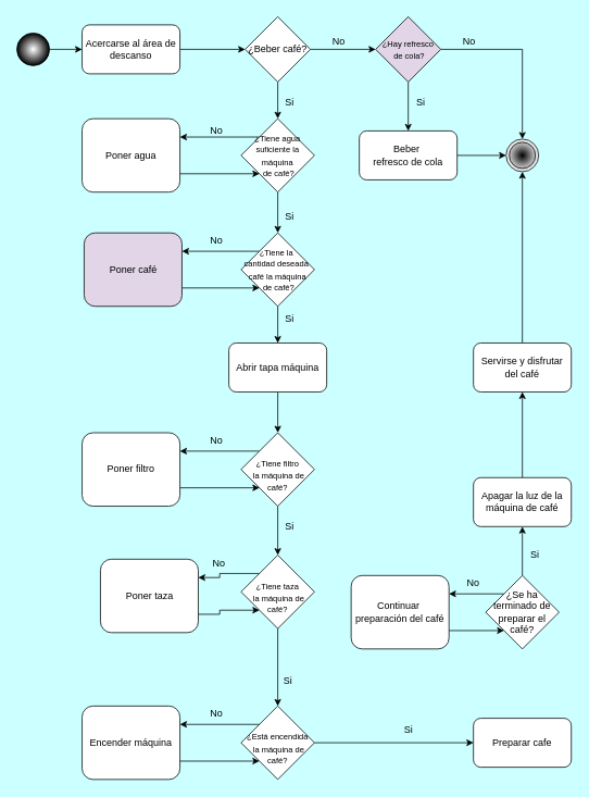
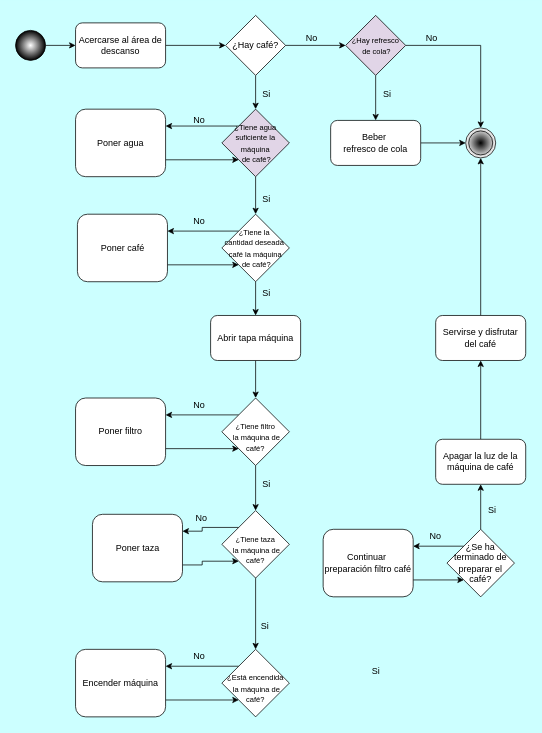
  <mxCell id="0" />
  <mxCell id="1" parent="0" />
  <mxCell id="2" style="edgeStyle=orthogonalEdgeStyle;rounded=0;orthogonalLoop=1;jettySize=auto;html=1;exitX=1;exitY=0.5;exitDx=0;exitDy=0;entryX=0;entryY=0.5;entryDx=0;entryDy=0;" parent="1" source="3" target="11" edge="1"><mxGeometry relative="1" as="geometry" /></mxCell>
  <mxCell id="3" value="Acercarse al área de descanso" style="rounded=1;whiteSpace=wrap;html=1;" parent="1" vertex="1"><mxGeometry x="100" y="30" width="120" height="60" as="geometry" /></mxCell>
  <mxCell id="4" style="edgeStyle=orthogonalEdgeStyle;rounded=0;orthogonalLoop=1;jettySize=auto;html=1;exitX=1;exitY=0.5;exitDx=0;exitDy=0;entryX=0;entryY=0.5;entryDx=0;entryDy=0;" parent="1" source="5" target="3" edge="1"><mxGeometry relative="1" as="geometry" /></mxCell>
  <mxCell id="5" value="" style="ellipse;whiteSpace=wrap;html=1;aspect=fixed;fillColor=#FFFFFF;fillStyle=auto;gradientColor=#000000;gradientDirection=radial;" parent="1" vertex="1"><mxGeometry x="20" y="40" width="40" height="40" as="geometry" /></mxCell>
  <mxCell id="6" value="" style="ellipse;shape=doubleEllipse;whiteSpace=wrap;html=1;aspect=fixed;gradientColor=#FFFFFF;gradientDirection=radial;fillColor=#000000;" parent="1" vertex="1"><mxGeometry x="620" y="170" width="40" height="40" as="geometry" /></mxCell>
  <mxCell id="7" value="No" style="text;html=1;strokeColor=none;fillColor=none;align=center;verticalAlign=middle;whiteSpace=wrap;rounded=0;" parent="1" vertex="1"><mxGeometry x="400" y="40" width="30" height="20" as="geometry" /></mxCell>
  <mxCell id="8" value="Si" style="text;html=1;align=center;verticalAlign=middle;resizable=0;points=[];autosize=1;strokeColor=none;fillColor=none;" parent="1" vertex="1"><mxGeometry x="500" y="110" width="30" height="30" as="geometry" /></mxCell>
  <mxCell id="9" style="edgeStyle=orthogonalEdgeStyle;rounded=0;orthogonalLoop=1;jettySize=auto;html=1;exitX=1;exitY=0.5;exitDx=0;exitDy=0;entryX=0;entryY=0.5;entryDx=0;entryDy=0;" parent="1" source="11" target="14" edge="1"><mxGeometry relative="1" as="geometry" /></mxCell>
  <mxCell id="10" style="edgeStyle=orthogonalEdgeStyle;rounded=0;orthogonalLoop=1;jettySize=auto;html=1;exitX=0.5;exitY=1;exitDx=0;exitDy=0;" parent="1" source="11" target="19" edge="1"><mxGeometry relative="1" as="geometry" /></mxCell>
- <mxCell id="11" value="¿Beber café?" style="rhombus;whiteSpace=wrap;html=1;" parent="1" vertex="1"><mxGeometry x="300" y="20" width="80" height="80" as="geometry" /></mxCell>
+ <mxCell id="11" value="¿Hay café?" style="rhombus;whiteSpace=wrap;html=1;" parent="1" vertex="1"><mxGeometry x="300" y="20" width="80" height="80" as="geometry" /></mxCell>
  <mxCell id="12" style="edgeStyle=orthogonalEdgeStyle;rounded=0;orthogonalLoop=1;jettySize=auto;html=1;exitX=0.5;exitY=1;exitDx=0;exitDy=0;" parent="1" source="14" target="17" edge="1"><mxGeometry relative="1" as="geometry" /></mxCell>
  <mxCell id="13" style="edgeStyle=orthogonalEdgeStyle;rounded=0;orthogonalLoop=1;jettySize=auto;html=1;exitX=1;exitY=0.5;exitDx=0;exitDy=0;entryX=0.5;entryY=0;entryDx=0;entryDy=0;" edge="1" parent="1" source="14" target="6"><mxGeometry relative="1" as="geometry" /></mxCell>
  <mxCell id="14" value="&lt;div&gt;&lt;font style=&quot;font-size: 10px;&quot;&gt;¿Hay refresco&lt;/font&gt;&lt;/div&gt;&lt;div&gt;&lt;font style=&quot;font-size: 10px;&quot;&gt;&amp;nbsp;de cola?&lt;/font&gt;&lt;/div&gt;" style="rhombus;whiteSpace=wrap;html=1;fillColor=#e1d5e7;" parent="1" vertex="1"><mxGeometry x="460" y="20" width="80" height="80" as="geometry" /></mxCell>
  <mxCell id="15" value="No" style="text;html=1;strokeColor=none;fillColor=none;align=center;verticalAlign=middle;whiteSpace=wrap;rounded=0;" parent="1" vertex="1"><mxGeometry x="560" y="45" width="30" height="10" as="geometry" /></mxCell>
  <mxCell id="16" style="edgeStyle=orthogonalEdgeStyle;rounded=0;orthogonalLoop=1;jettySize=auto;html=1;exitX=1;exitY=0.5;exitDx=0;exitDy=0;" edge="1" parent="1" source="17" target="6"><mxGeometry relative="1" as="geometry" /></mxCell>
  <mxCell id="17" value="&lt;div&gt;Beber&amp;nbsp;&lt;/div&gt;&lt;div&gt;refresco de cola&lt;/div&gt;" style="rounded=1;whiteSpace=wrap;html=1;" parent="1" vertex="1"><mxGeometry x="440" y="160" width="120" height="60" as="geometry" /></mxCell>
  <mxCell id="18" style="edgeStyle=orthogonalEdgeStyle;rounded=0;orthogonalLoop=1;jettySize=auto;html=1;exitX=0.5;exitY=1;exitDx=0;exitDy=0;" parent="1" source="19" target="26" edge="1"><mxGeometry relative="1" as="geometry" /></mxCell>
- <mxCell id="19" value="&lt;br&gt;&lt;div&gt;&lt;font style=&quot;font-size: 10px;&quot;&gt;¿Tiene agua suficiente la máquina&lt;/font&gt;&lt;/div&gt;&lt;div&gt;&lt;font style=&quot;font-size: 10px;&quot;&gt;&amp;nbsp;de café?&lt;/font&gt;&lt;/div&gt;&lt;div&gt;&lt;br&gt;&lt;/div&gt;" style="rhombus;whiteSpace=wrap;html=1;" parent="1" vertex="1"><mxGeometry x="295" y="145" width="90" height="90" as="geometry" /></mxCell>
+ <mxCell id="19" value="&lt;br&gt;&lt;div&gt;&lt;font style=&quot;font-size: 10px;&quot;&gt;¿Tiene agua suficiente la máquina&lt;/font&gt;&lt;/div&gt;&lt;div&gt;&lt;font style=&quot;font-size: 10px;&quot;&gt;&amp;nbsp;de café?&lt;/font&gt;&lt;/div&gt;&lt;div&gt;&lt;br&gt;&lt;/div&gt;" style="rhombus;whiteSpace=wrap;html=1;fillColor=#e1d5e7;" parent="1" vertex="1"><mxGeometry x="295" y="145" width="90" height="90" as="geometry" /></mxCell>
  <mxCell id="20" value="Si" style="text;html=1;align=center;verticalAlign=middle;resizable=0;points=[];autosize=1;strokeColor=none;fillColor=none;" parent="1" vertex="1"><mxGeometry x="339" y="110" width="30" height="30" as="geometry" /></mxCell>
  <mxCell id="21" style="edgeStyle=orthogonalEdgeStyle;rounded=0;orthogonalLoop=1;jettySize=auto;html=1;exitX=1;exitY=0.75;exitDx=0;exitDy=0;entryX=0;entryY=1;entryDx=0;entryDy=0;" edge="1" parent="1" source="22" target="19"><mxGeometry relative="1" as="geometry" /></mxCell>
  <mxCell id="22" value="Poner agua" style="rounded=1;whiteSpace=wrap;html=1;" parent="1" vertex="1"><mxGeometry x="100" y="145" width="120" height="90" as="geometry" /></mxCell>
  <mxCell id="23" value="No" style="text;html=1;strokeColor=none;fillColor=none;align=center;verticalAlign=middle;whiteSpace=wrap;rounded=0;" parent="1" vertex="1"><mxGeometry x="250" y="150" width="30" height="20" as="geometry" /></mxCell>
  <mxCell id="24" style="edgeStyle=orthogonalEdgeStyle;rounded=0;orthogonalLoop=1;jettySize=auto;html=1;exitX=0.5;exitY=1;exitDx=0;exitDy=0;entryX=0.5;entryY=0;entryDx=0;entryDy=0;" edge="1" parent="1" source="26" target="34"><mxGeometry relative="1" as="geometry" /></mxCell>
  <mxCell id="25" style="edgeStyle=orthogonalEdgeStyle;rounded=0;orthogonalLoop=1;jettySize=auto;html=1;exitX=0;exitY=0;exitDx=0;exitDy=0;entryX=1;entryY=0.25;entryDx=0;entryDy=0;" edge="1" parent="1" source="26" target="37"><mxGeometry relative="1" as="geometry" /></mxCell>
  <mxCell id="26" value="&lt;br&gt;&lt;div&gt;&lt;font style=&quot;font-size: 10px;&quot;&gt;¿Tiene la&amp;nbsp;&lt;/font&gt;&lt;/div&gt;&lt;div&gt;&lt;font style=&quot;font-size: 10px;&quot;&gt;cantidad deseada&amp;nbsp; café la máquina&lt;/font&gt;&lt;/div&gt;&lt;div&gt;&lt;font style=&quot;font-size: 10px;&quot;&gt;&amp;nbsp;de café?&lt;/font&gt;&lt;/div&gt;&lt;div&gt;&lt;font style=&quot;font-size: 10px;&quot;&gt;&lt;br&gt;&lt;/font&gt;&lt;/div&gt;" style="rhombus;whiteSpace=wrap;html=1;" parent="1" vertex="1"><mxGeometry x="295" y="285" width="90" height="90" as="geometry" /></mxCell>
  <mxCell id="27" value="Si" style="text;html=1;align=center;verticalAlign=middle;resizable=0;points=[];autosize=1;strokeColor=none;fillColor=none;" parent="1" vertex="1"><mxGeometry x="339" y="250" width="30" height="30" as="geometry" /></mxCell>
  <mxCell id="28" style="edgeStyle=orthogonalEdgeStyle;rounded=0;orthogonalLoop=1;jettySize=auto;html=1;exitX=0;exitY=0;exitDx=0;exitDy=0;entryX=1;entryY=0.25;entryDx=0;entryDy=0;" edge="1" parent="1" source="30" target="39"><mxGeometry relative="1" as="geometry" /></mxCell>
  <mxCell id="29" style="edgeStyle=orthogonalEdgeStyle;rounded=0;orthogonalLoop=1;jettySize=auto;html=1;exitX=0.5;exitY=1;exitDx=0;exitDy=0;" edge="1" parent="1" source="30" target="43"><mxGeometry relative="1" as="geometry" /></mxCell>
  <mxCell id="30" value="&lt;br&gt;&lt;div&gt;&lt;font style=&quot;font-size: 10px;&quot;&gt;¿Tiene filtro&lt;/font&gt;&lt;/div&gt;&lt;div&gt;&lt;font style=&quot;font-size: 10px;&quot;&gt;&amp;nbsp;la máquina de café?&lt;/font&gt;&lt;/div&gt;" style="rhombus;whiteSpace=wrap;html=1;" parent="1" vertex="1"><mxGeometry x="295" y="530" width="90" height="90" as="geometry" /></mxCell>
  <mxCell id="31" value="No" style="text;html=1;strokeColor=none;fillColor=none;align=center;verticalAlign=middle;whiteSpace=wrap;rounded=0;" parent="1" vertex="1"><mxGeometry x="250" y="285" width="30" height="20" as="geometry" /></mxCell>
  <mxCell id="32" value="Si" style="text;html=1;align=center;verticalAlign=middle;resizable=0;points=[];autosize=1;strokeColor=none;fillColor=none;" parent="1" vertex="1"><mxGeometry x="339" y="375" width="30" height="30" as="geometry" /></mxCell>
  <mxCell id="33" style="edgeStyle=orthogonalEdgeStyle;rounded=0;orthogonalLoop=1;jettySize=auto;html=1;exitX=0.5;exitY=1;exitDx=0;exitDy=0;entryX=0.5;entryY=0;entryDx=0;entryDy=0;" edge="1" parent="1" source="34" target="30"><mxGeometry relative="1" as="geometry" /></mxCell>
  <mxCell id="34" value="Abrir tapa máquina" style="rounded=1;whiteSpace=wrap;html=1;" vertex="1" parent="1"><mxGeometry x="280" y="420" width="120" height="60" as="geometry" /></mxCell>
  <mxCell id="35" style="edgeStyle=orthogonalEdgeStyle;rounded=0;orthogonalLoop=1;jettySize=auto;html=1;exitX=0;exitY=0;exitDx=0;exitDy=0;entryX=1;entryY=0.25;entryDx=0;entryDy=0;" edge="1" parent="1" source="19" target="22"><mxGeometry relative="1" as="geometry" /></mxCell>
  <mxCell id="36" style="edgeStyle=orthogonalEdgeStyle;rounded=0;orthogonalLoop=1;jettySize=auto;html=1;exitX=1;exitY=0.75;exitDx=0;exitDy=0;entryX=0;entryY=1;entryDx=0;entryDy=0;" edge="1" parent="1" source="37" target="26"><mxGeometry relative="1" as="geometry" /></mxCell>
- <mxCell id="37" value="Poner café" style="rounded=1;whiteSpace=wrap;html=1;fillColor=#e1d5e7;" vertex="1" parent="1"><mxGeometry x="102.5" y="285" width="120" height="90" as="geometry" /></mxCell>
+ <mxCell id="37" value="Poner café" style="rounded=1;whiteSpace=wrap;html=1;" vertex="1" parent="1"><mxGeometry x="102.5" y="285" width="120" height="90" as="geometry" /></mxCell>
  <mxCell id="38" style="edgeStyle=orthogonalEdgeStyle;rounded=0;orthogonalLoop=1;jettySize=auto;html=1;exitX=1;exitY=0.75;exitDx=0;exitDy=0;entryX=0;entryY=1;entryDx=0;entryDy=0;" edge="1" parent="1" source="39" target="30"><mxGeometry relative="1" as="geometry" /></mxCell>
  <mxCell id="39" value="Poner filtro" style="rounded=1;whiteSpace=wrap;html=1;" vertex="1" parent="1"><mxGeometry x="100" y="530" width="120" height="90" as="geometry" /></mxCell>
  <mxCell id="40" value="No" style="text;html=1;strokeColor=none;fillColor=none;align=center;verticalAlign=middle;whiteSpace=wrap;rounded=0;" vertex="1" parent="1"><mxGeometry x="250" y="530" width="30" height="20" as="geometry" /></mxCell>
  <mxCell id="41" style="edgeStyle=orthogonalEdgeStyle;rounded=0;orthogonalLoop=1;jettySize=auto;html=1;exitX=0;exitY=0;exitDx=0;exitDy=0;entryX=1;entryY=0.25;entryDx=0;entryDy=0;" edge="1" source="43" target="45" parent="1"><mxGeometry relative="1" as="geometry" /></mxCell>
  <mxCell id="42" style="edgeStyle=orthogonalEdgeStyle;rounded=0;orthogonalLoop=1;jettySize=auto;html=1;exitX=0.5;exitY=1;exitDx=0;exitDy=0;" edge="1" parent="1" source="43" target="51"><mxGeometry relative="1" as="geometry" /></mxCell>
  <mxCell id="43" value="&lt;br&gt;&lt;div&gt;&lt;font style=&quot;font-size: 10px;&quot;&gt;¿Tiene taza&lt;br&gt;&lt;/font&gt;&lt;/div&gt;&lt;div&gt;&lt;font style=&quot;font-size: 10px;&quot;&gt;&amp;nbsp;la máquina de café?&lt;/font&gt;&lt;/div&gt;" style="rhombus;whiteSpace=wrap;html=1;" vertex="1" parent="1"><mxGeometry x="295" y="680" width="90" height="90" as="geometry" /></mxCell>
  <mxCell id="44" style="edgeStyle=orthogonalEdgeStyle;rounded=0;orthogonalLoop=1;jettySize=auto;html=1;exitX=1;exitY=0.75;exitDx=0;exitDy=0;entryX=0;entryY=1;entryDx=0;entryDy=0;" edge="1" source="45" target="43" parent="1"><mxGeometry relative="1" as="geometry" /></mxCell>
  <mxCell id="45" value="Poner taza" style="rounded=1;whiteSpace=wrap;html=1;" vertex="1" parent="1"><mxGeometry x="122.5" y="685" width="120" height="90" as="geometry" /></mxCell>
  <mxCell id="46" value="No" style="text;html=1;strokeColor=none;fillColor=none;align=center;verticalAlign=middle;whiteSpace=wrap;rounded=0;" vertex="1" parent="1"><mxGeometry x="252.5" y="680" width="30" height="20" as="geometry" /></mxCell>
  <mxCell id="47" style="edgeStyle=orthogonalEdgeStyle;rounded=0;orthogonalLoop=1;jettySize=auto;html=1;exitX=0;exitY=0;exitDx=0;exitDy=0;entryX=1;entryY=0.25;entryDx=0;entryDy=0;" edge="1" parent="1"><mxGeometry relative="1" as="geometry"><mxPoint x="202.5" y="822.5" as="targetPoint" /></mxGeometry></mxCell>
  <mxCell id="48" value="Si" style="text;html=1;align=center;verticalAlign=middle;resizable=0;points=[];autosize=1;strokeColor=none;fillColor=none;" vertex="1" parent="1"><mxGeometry x="339" y="630" width="30" height="30" as="geometry" /></mxCell>
  <mxCell id="49" style="edgeStyle=orthogonalEdgeStyle;rounded=0;orthogonalLoop=1;jettySize=auto;html=1;exitX=0;exitY=0;exitDx=0;exitDy=0;entryX=1;entryY=0.25;entryDx=0;entryDy=0;" edge="1" source="51" target="53" parent="1"><mxGeometry relative="1" as="geometry" /></mxCell>
- <mxCell id="50" style="edgeStyle=orthogonalEdgeStyle;rounded=0;orthogonalLoop=1;jettySize=auto;html=1;exitX=1;exitY=0.5;exitDx=0;exitDy=0;" edge="1" parent="1" source="51" target="56"><mxGeometry relative="1" as="geometry" /></mxCell>
  <mxCell id="51" value="&lt;br&gt;&lt;div&gt;&lt;font style=&quot;font-size: 10px;&quot;&gt;¿Está encendida&lt;br&gt;&lt;/font&gt;&lt;/div&gt;&lt;div&gt;&lt;font style=&quot;font-size: 10px;&quot;&gt;&amp;nbsp;la máquina de café?&lt;/font&gt;&lt;/div&gt;" style="rhombus;whiteSpace=wrap;html=1;" vertex="1" parent="1"><mxGeometry x="295" y="865" width="90" height="90" as="geometry" /></mxCell>
  <mxCell id="52" style="edgeStyle=orthogonalEdgeStyle;rounded=0;orthogonalLoop=1;jettySize=auto;html=1;exitX=1;exitY=0.75;exitDx=0;exitDy=0;entryX=0;entryY=1;entryDx=0;entryDy=0;" edge="1" source="53" target="51" parent="1"><mxGeometry relative="1" as="geometry" /></mxCell>
  <mxCell id="53" value="Encender máquina" style="rounded=1;whiteSpace=wrap;html=1;" vertex="1" parent="1"><mxGeometry x="100" y="865" width="120" height="90" as="geometry" /></mxCell>
  <mxCell id="54" value="No" style="text;html=1;strokeColor=none;fillColor=none;align=center;verticalAlign=middle;whiteSpace=wrap;rounded=0;" vertex="1" parent="1"><mxGeometry x="250" y="865" width="30" height="20" as="geometry" /></mxCell>
  <mxCell id="55" value="Si" style="text;html=1;align=center;verticalAlign=middle;resizable=0;points=[];autosize=1;strokeColor=none;fillColor=none;" vertex="1" parent="1"><mxGeometry x="336.5" y="820" width="30" height="30" as="geometry" /></mxCell>
- <mxCell id="56" value="Preparar cafe" style="rounded=1;whiteSpace=wrap;html=1;" vertex="1" parent="1"><mxGeometry x="580" y="880" width="120" height="60" as="geometry" /></mxCell>
  <mxCell id="57" value="Si" style="text;html=1;align=center;verticalAlign=middle;resizable=0;points=[];autosize=1;strokeColor=none;fillColor=none;" vertex="1" parent="1"><mxGeometry x="485" y="880" width="30" height="30" as="geometry" /></mxCell>
  <mxCell id="58" value="No" style="text;html=1;strokeColor=none;fillColor=none;align=center;verticalAlign=middle;whiteSpace=wrap;rounded=0;" vertex="1" parent="1"><mxGeometry x="565" y="705" width="30" height="20" as="geometry" /></mxCell>
  <mxCell id="59" style="edgeStyle=orthogonalEdgeStyle;rounded=0;orthogonalLoop=1;jettySize=auto;html=1;exitX=0;exitY=0;exitDx=0;exitDy=0;entryX=1;entryY=0.25;entryDx=0;entryDy=0;" edge="1" parent="1" source="61" target="63"><mxGeometry relative="1" as="geometry" /></mxCell>
  <mxCell id="60" style="edgeStyle=orthogonalEdgeStyle;rounded=0;orthogonalLoop=1;jettySize=auto;html=1;exitX=0.5;exitY=0;exitDx=0;exitDy=0;entryX=0.5;entryY=1;entryDx=0;entryDy=0;" edge="1" parent="1" source="61" target="65"><mxGeometry relative="1" as="geometry" /></mxCell>
  <mxCell id="61" value="¿Se ha terminado de preparar el café?" style="rhombus;whiteSpace=wrap;html=1;" vertex="1" parent="1"><mxGeometry x="595" y="705" width="90" height="90" as="geometry" /></mxCell>
  <mxCell id="62" style="edgeStyle=orthogonalEdgeStyle;rounded=0;orthogonalLoop=1;jettySize=auto;html=1;exitX=1;exitY=0.75;exitDx=0;exitDy=0;entryX=0;entryY=1;entryDx=0;entryDy=0;" edge="1" parent="1" source="63" target="61"><mxGeometry relative="1" as="geometry" /></mxCell>
- <mxCell id="63" value="&lt;div&gt;Continuar&amp;nbsp;&lt;/div&gt;&lt;div&gt;preparación del café&lt;/div&gt;" style="rounded=1;whiteSpace=wrap;html=1;" vertex="1" parent="1"><mxGeometry x="430" y="705" width="120" height="90" as="geometry" /></mxCell>
+ <mxCell id="63" value="&lt;div&gt;Continuar&amp;nbsp;&lt;/div&gt;&lt;div&gt;preparación filtro café&lt;/div&gt;" style="rounded=1;whiteSpace=wrap;html=1;" vertex="1" parent="1"><mxGeometry x="430" y="705" width="120" height="90" as="geometry" /></mxCell>
  <mxCell id="64" style="edgeStyle=orthogonalEdgeStyle;rounded=0;orthogonalLoop=1;jettySize=auto;html=1;exitX=0.5;exitY=0;exitDx=0;exitDy=0;entryX=0.5;entryY=1;entryDx=0;entryDy=0;" edge="1" parent="1" source="65" target="68"><mxGeometry relative="1" as="geometry" /></mxCell>
  <mxCell id="65" value="Apagar la luz de la máquina de café" style="rounded=1;whiteSpace=wrap;html=1;" vertex="1" parent="1"><mxGeometry x="580" y="585" width="120" height="60" as="geometry" /></mxCell>
  <mxCell id="66" value="Si" style="text;html=1;align=center;verticalAlign=middle;resizable=0;points=[];autosize=1;strokeColor=none;fillColor=none;" vertex="1" parent="1"><mxGeometry x="640" y="665" width="30" height="30" as="geometry" /></mxCell>
  <mxCell id="67" style="edgeStyle=orthogonalEdgeStyle;rounded=0;orthogonalLoop=1;jettySize=auto;html=1;exitX=0.5;exitY=0;exitDx=0;exitDy=0;entryX=0.5;entryY=1;entryDx=0;entryDy=0;" edge="1" parent="1" source="68" target="6"><mxGeometry relative="1" as="geometry" /></mxCell>
  <mxCell id="68" value="Servirse y disfrutar del café" style="rounded=1;whiteSpace=wrap;html=1;" vertex="1" parent="1"><mxGeometry x="580" y="420" width="120" height="60" as="geometry" /></mxCell>
